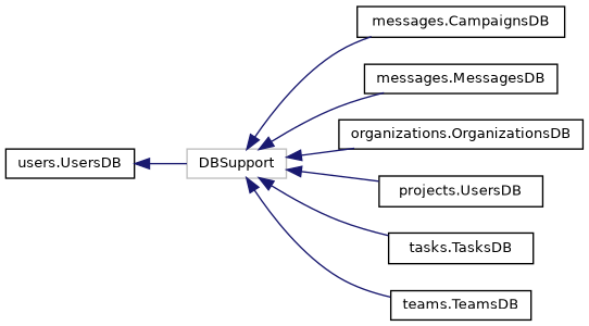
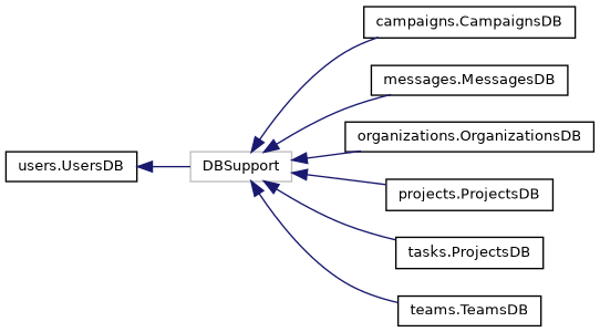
  digraph {
    rankdir=LR
    node [color=black fillcolor=white fontname=Helvetica fontsize=10 shape=record style=filled]
    edge [color=midnightblue dir=back fontname=Helvetica fontsize=10 labelfontname=Helvetica labelfontsize=10 style=solid]
    n1 [color=grey75 height=0.2 label=DBSupport width=0.4]
-   n2 [height=0.2 label="messages.CampaignsDB" width=0.4]
+   n2 [height=0.2 label="campaigns.CampaignsDB" width=0.4]
    n3 [height=0.2 label="messages.MessagesDB" width=0.4]
    n4 [height=0.2 label="organizations.OrganizationsDB" width=0.4]
-   n5 [height=0.2 label="projects.UsersDB" width=0.4]
-   n6 [height=0.2 label="tasks.TasksDB" width=0.4]
+   n5 [height=0.2 label="projects.ProjectsDB" width=0.4]
+   n6 [height=0.2 label="tasks.ProjectsDB" width=0.4]
    n7 [height=0.2 label="teams.TeamsDB" width=0.4]
    n8 [height=0.2 label="users.UsersDB" width=0.4]
    n1 -> n2
    n1 -> n3
    n1 -> n4
    n1 -> n5
    n1 -> n6
    n1 -> n7
    n8 -> n1
  }
